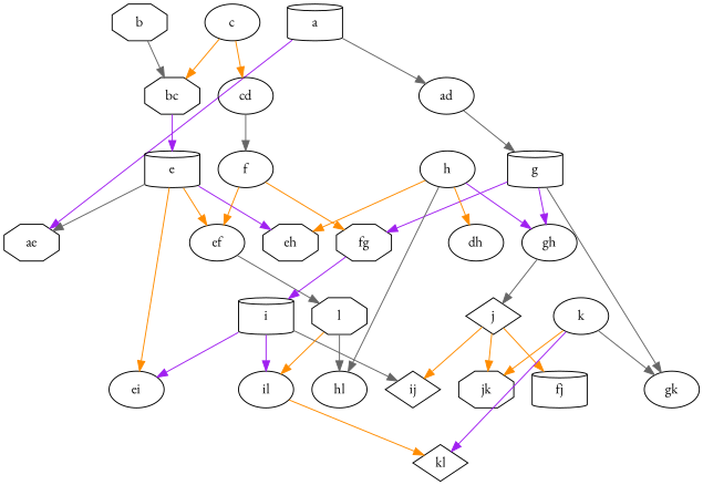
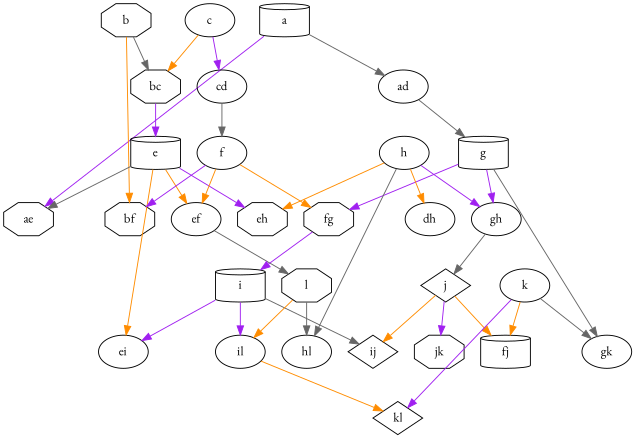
  digraph {
    fontname="EB Garamond"
    splines=line
    node [fontname="EB Garamond" shape=ellipse]
    edge [color=purple fontname="EB Garamond"]
    a [shape=cylinder]
    b [shape=octagon]
    c
    e [shape=cylinder]
    f
    g [shape=cylinder]
    h
    i [shape=cylinder]
    j [shape=diamond]
    k
    l [shape=octagon]
    ad
    bc [shape=octagon]
    cd
    ef
    eh [shape=octagon]
    fg [shape=octagon]
    gh
    ae [shape=octagon]
+   bf [shape=octagon]
    ei
    gk
    dh
    hl
    ij [shape=diamond]
    il
    fj [shape=cylinder]
    jk [shape=octagon]
    kl [shape=diamond]
    subgraph sub_1 {
      a
      b
      c
      e
      f
      g
      h
      i
      j
      k
      l
    }
    subgraph sub_2 {
      e
      f
      g
      h
      i
      j
      k
      l
      ad
      bc
      cd
      ef
      eh
      fg
      gh
    }
    a -> ad [color=gray40]
    a -> ae
    b -> bc [color=gray40]
+   b -> bf [color=darkorange]
    c -> bc [color=darkorange]
-   c -> cd [color=darkorange]
+   c -> cd
    e -> ef [color=darkorange]
    e -> eh
    e -> ae [color=gray40]
    e -> ei [color=darkorange]
    f -> ef [color=darkorange]
    f -> fg [color=darkorange]
+   f -> bf
    g -> fg
    g -> gh
    g -> gk [color=gray40]
    h -> eh [color=darkorange]
    h -> gh
    h -> dh [color=darkorange]
    h -> hl [color=gray40]
    i -> ei
    i -> ij [color=gray40]
    i -> il
    j -> ij [color=darkorange]
    j -> fj [color=darkorange]
-   j -> jk [color=darkorange]
+   j -> jk
    k -> gk [color=gray40]
-   k -> jk [color=darkorange]
+   k -> fj [color=darkorange]
    k -> kl
    l -> hl [color=gray40]
    l -> il [color=darkorange]
    ad -> g [color=gray40]
    bc -> e
    cd -> f [color=gray40]
    ef -> l [color=gray40]
    fg -> i
    gh -> j [color=gray40]
    il -> kl [color=darkorange]
  }
